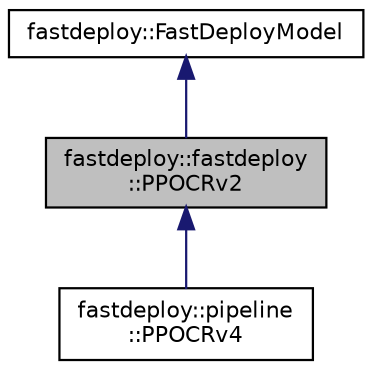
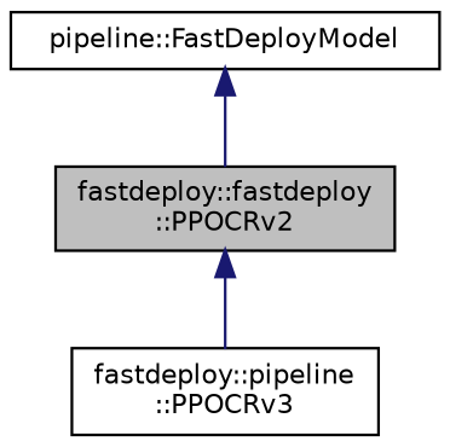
  digraph {
    node [color=black fillcolor=white fontname=Helvetica fontsize=10 shape=record style=filled]
    edge [color=midnightblue dir=back fontname=Helvetica fontsize=10 labelfontname=Helvetica labelfontsize=10 style=solid]
    n1 [fillcolor=grey75 fontcolor=black height=0.2 label="fastdeploy::fastdeploy\l::PPOCRv2" width=0.4]
-   n2 [height=0.2 label="fastdeploy::pipeline\l::PPOCRv4" width=0.4]
-   n3 [height=0.2 label="fastdeploy::FastDeployModel" width=0.4]
+   n2 [height=0.2 label="fastdeploy::pipeline\l::PPOCRv3" width=0.4]
+   n3 [height=0.2 label="pipeline::FastDeployModel" width=0.4]
    n1 -> n2
    n3 -> n1
  }
